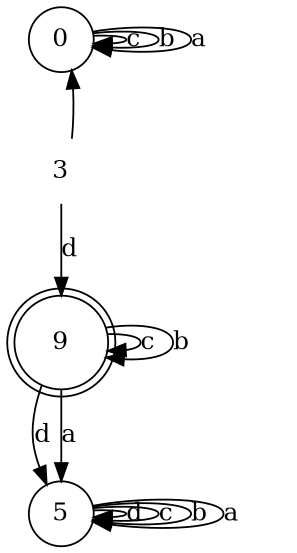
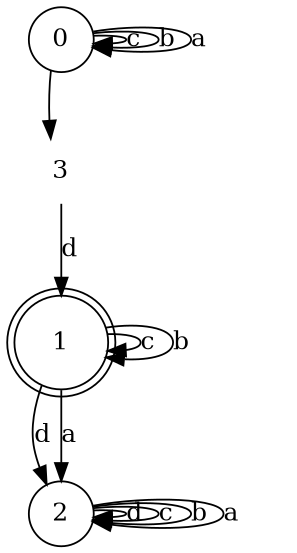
  digraph {
    rankdir=TB
    node [shape=circle]
    n1 [label=0]
-   n2 [label=9 shape=doublecircle]
-   n3 [label=5]
+   n2 [label=1 shape=doublecircle]
+   n3 [label=2]
    3 [shape=plaintext]
    n1 -> n1 [label=c]
    n1 -> n1 [label=b]
    n1 -> n1 [label=a]
    n2 -> n2 [label=c]
    n2 -> n2 [label=b]
    n2 -> n3 [label=d]
    n2 -> n3 [label=a]
    n3 -> n3 [label=d]
    n3 -> n3 [label=c]
    n3 -> n3 [label=b]
    n3 -> n3 [label=a]
-   3 -> n1
+   n1 -> 3
    3 -> n2 [label=d]
  }
